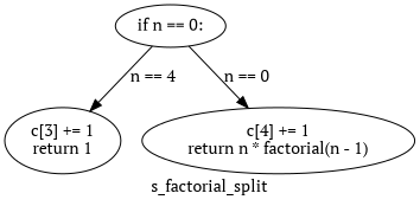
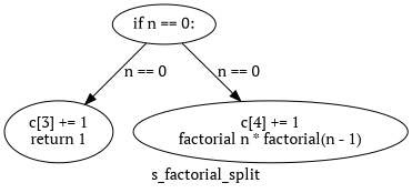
  digraph {
    fontname="PT Serif"
    label=s_factorial_split
    node [fontname="PT Serif"]
    edge [fontname="PT Serif"]
    n1 [height=0.5 label="if n == 0:\n" width=1.2521]
    n2 [height=0.77585 label="c[3] += 1\nreturn 1\n" width=1.3602]
-   n3 [height=0.77585 label="c[4] += 1\nreturn n * factorial(n - 1)\n" width=2.9954]
-   n1 -> n2 [label="n == 4"]
+   n3 [height=0.77585 label="c[4] += 1\nfactorial n * factorial(n - 1)\n" width=2.9954]
+   n1 -> n2 [label="n == 0"]
    n1 -> n3 [label="n == 0"]
  }
